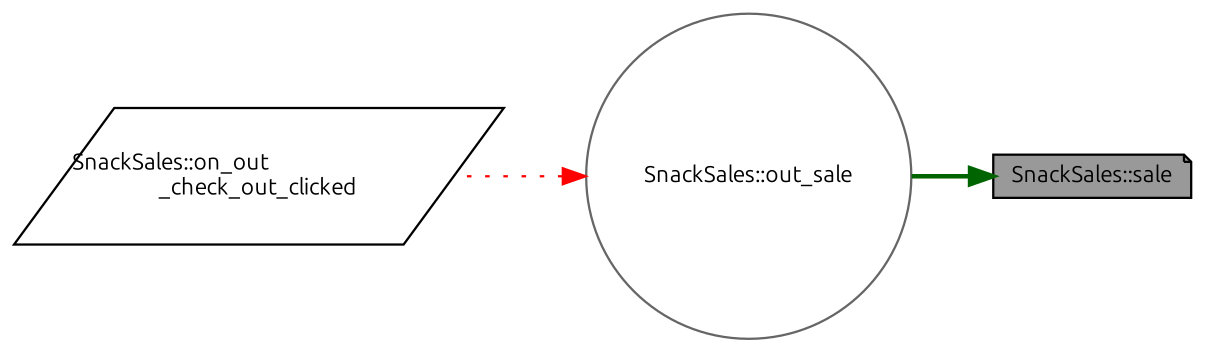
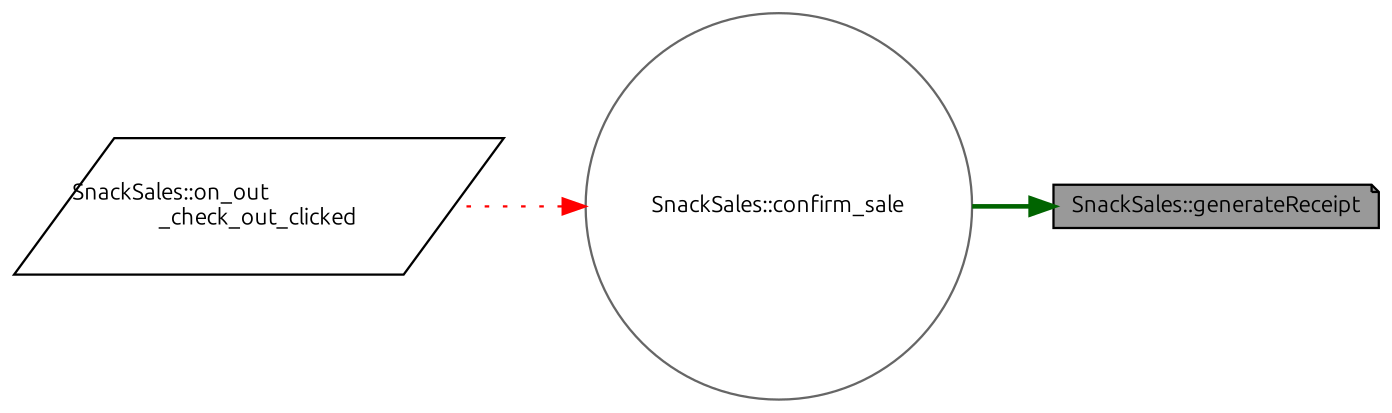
  digraph {
    fontname=Ubuntu
    rankdir=RL
    node [color=black fillcolor=white fontname=Ubuntu fontsize=10 style=filled]
    edge [dir=back fontname=Ubuntu fontsize=10 labelfontname=Helvetica labelfontsize=10]
-   n1 [fillcolor=grey60 fontcolor=black height=0.2 label="SnackSales::sale" shape=note width=0.4]
-   n2 [color=gray40 height=0.2 label="SnackSales::out_sale" shape=circle width=0.4]
+   n1 [fillcolor=grey60 fontcolor=black height=0.2 label="SnackSales::generateReceipt" shape=note width=0.4]
+   n2 [color=gray40 height=0.2 label="SnackSales::confirm_sale" shape=circle width=0.4]
    n3 [height=0.2 label="SnackSales::on_out\l_check_out_clicked" shape=parallelogram width=0.4]
    n1 -> n2 [color=darkgreen style=bold]
    n2 -> n3 [color=red style=dotted]
  }
